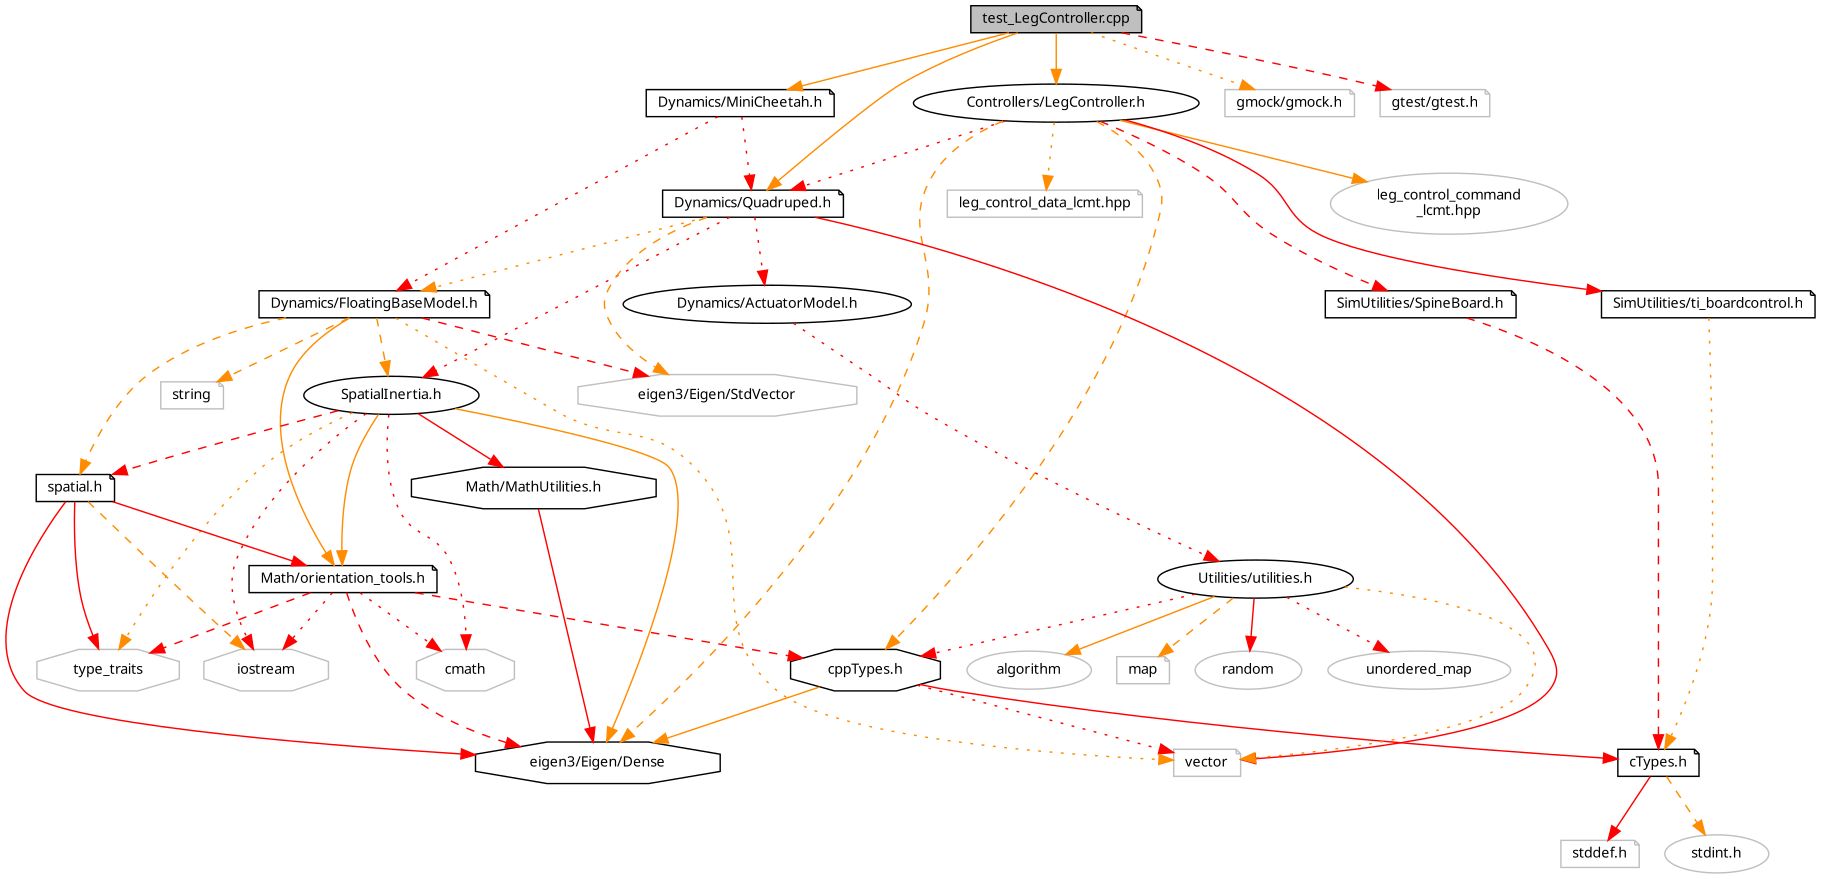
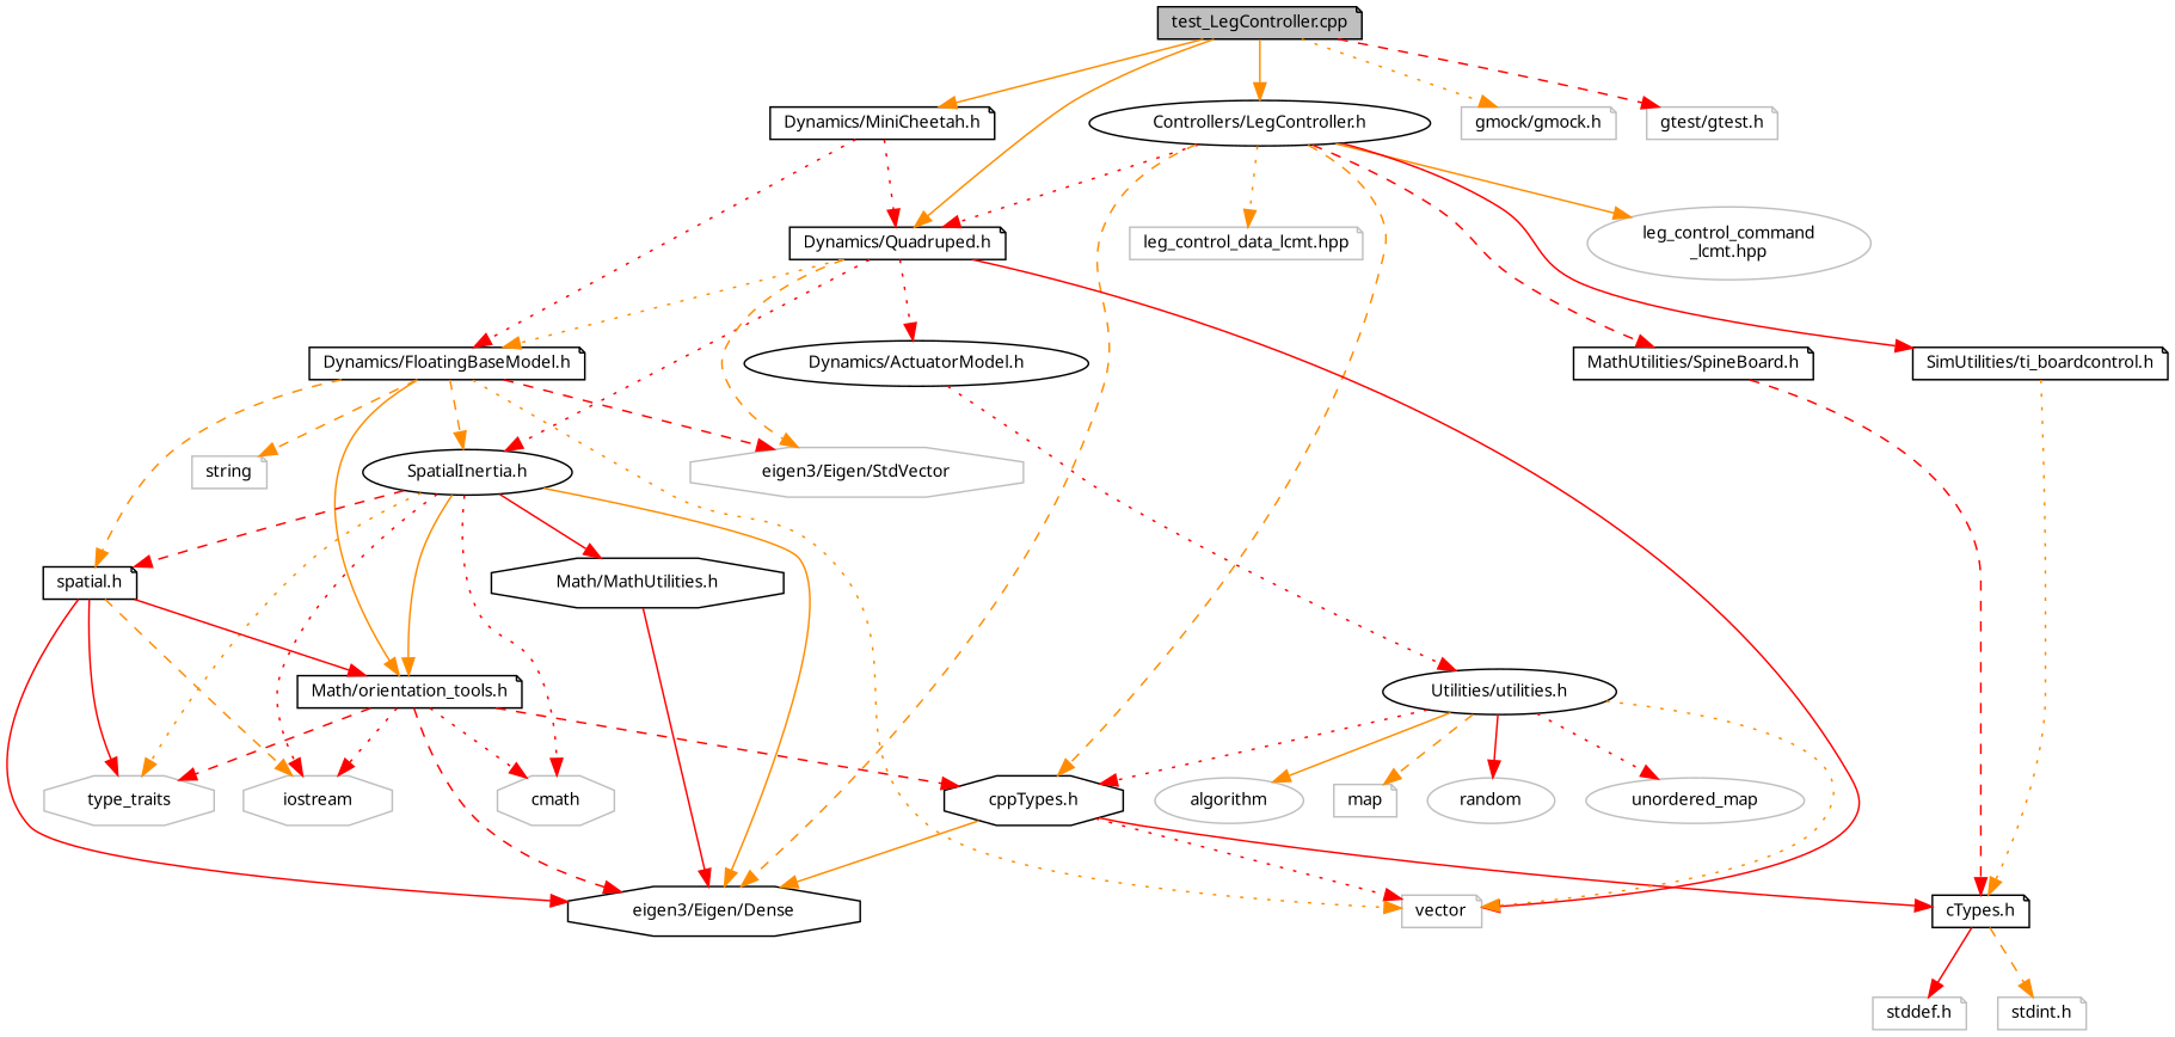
  digraph {
    fontname="Noto Sans"
    node [color=black fillcolor=white fontname="Noto Sans" fontsize=10 shape=note style=filled]
    edge [color=red fontname="Noto Sans" fontsize=10 labelfontname=FreeSans labelfontsize=10 style=dotted]
    n1 [fillcolor=grey75 fontcolor=black height=0.2 label="test_LegController.cpp" width=0.4]
    n2 [height=0.2 label="Controllers/LegController.h" shape=ellipse width=0.4]
    n3 [height=0.2 label="Dynamics/Quadruped.h" width=0.4]
    n4 [height=0.2 label="Dynamics/MiniCheetah.h" width=0.4]
    n5 [color=grey75 height=0.2 label="gmock/gmock.h" width=0.4]
    n6 [color=grey75 height=0.2 label="gtest/gtest.h" width=0.4]
    n7 [height=0.2 label="eigen3/Eigen/Dense" shape=octagon width=0.4]
    n8 [color=grey75 height=0.2 label="leg_control_command\l_lcmt.hpp" shape=ellipse width=0.4]
    n9 [color=grey75 height=0.2 label="leg_control_data_lcmt.hpp" width=0.4]
    n10 [height=0.2 label="cppTypes.h" shape=octagon width=0.4]
-   n11 [height=0.2 label="SimUtilities/SpineBoard.h" width=0.4]
+   n11 [height=0.2 label="MathUtilities/SpineBoard.h" width=0.4]
    n12 [height=0.2 label="SimUtilities/ti_boardcontrol.h" width=0.4]
    n13 [height=0.2 label="Dynamics/ActuatorModel.h" shape=ellipse width=0.4]
    n14 [color=grey75 height=0.2 label=vector width=0.4]
    n15 [height=0.2 label="Dynamics/FloatingBaseModel.h" width=0.4]
    n16 [height=0.2 label="SpatialInertia.h" shape=ellipse width=0.4]
    n17 [color=grey75 height=0.2 label="eigen3/Eigen/StdVector" shape=octagon width=0.4]
    n18 [height=0.2 label="cTypes.h" width=0.4]
    n19 [height=0.2 label="Utilities/utilities.h" shape=ellipse width=0.4]
    n20 [height=0.2 label="Math/orientation_tools.h" width=0.4]
    n21 [height=0.2 label="spatial.h" width=0.4]
    n22 [color=grey75 height=0.2 label=string width=0.4]
    n23 [height=0.2 label="Math/MathUtilities.h" shape=octagon width=0.4]
    n24 [color=grey75 height=0.2 label=cmath shape=octagon width=0.4]
    n25 [color=grey75 height=0.2 label=iostream shape=octagon width=0.4]
    n26 [color=grey75 height=0.2 label=type_traits shape=octagon width=0.4]
    n27 [color=grey75 height=0.2 label=algorithm shape=ellipse width=0.4]
    n28 [color=grey75 height=0.2 label=map width=0.4]
    n29 [color=grey75 height=0.2 label=random shape=ellipse width=0.4]
    n30 [color=grey75 height=0.2 label=unordered_map shape=ellipse width=0.4]
    n31 [color=grey75 height=0.2 label="stddef.h" width=0.4]
-   n32 [color=grey75 height=0.2 label="stdint.h" shape=ellipse width=0.4]
+   n32 [color=grey75 height=0.2 label="stdint.h" width=0.4]
    n1 -> n2 [color=darkorange style=solid]
    n1 -> n3 [color=darkorange style=solid]
    n1 -> n4 [color=darkorange style=solid]
    n1 -> n5 [color=darkorange]
    n1 -> n6 [style=dashed]
    n2 -> n3
    n2 -> n7 [color=darkorange style=dashed]
    n2 -> n8 [color=darkorange style=solid]
    n2 -> n9 [color=darkorange]
    n2 -> n10 [color=darkorange style=dashed]
    n2 -> n11 [style=dashed]
    n2 -> n12 [style=solid]
    n3 -> n13
    n3 -> n14 [style=solid]
    n3 -> n15 [color=darkorange]
    n3 -> n16
    n3 -> n17 [color=darkorange style=dashed]
    n4 -> n3
    n4 -> n15
    n10 -> n7 [color=darkorange style=solid]
    n10 -> n14
    n10 -> n18 [style=solid]
    n11 -> n18 [style=dashed]
    n12 -> n18 [color=darkorange]
    n13 -> n19
    n15 -> n14 [color=darkorange]
    n15 -> n16 [color=darkorange style=dashed]
    n15 -> n17 [style=dashed]
    n15 -> n20 [color=darkorange style=solid]
    n15 -> n21 [color=darkorange style=dashed]
    n15 -> n22 [color=darkorange style=dashed]
    n16 -> n7 [color=darkorange style=solid]
    n16 -> n20 [color=darkorange style=solid]
    n16 -> n21 [style=dashed]
    n16 -> n23 [style=solid]
    n16 -> n24
    n16 -> n25
    n16 -> n26 [color=darkorange]
    n18 -> n31 [style=solid]
    n18 -> n32 [color=darkorange style=dashed]
    n19 -> n10
    n19 -> n14 [color=darkorange]
    n19 -> n27 [color=darkorange style=solid]
    n19 -> n28 [color=darkorange style=dashed]
    n19 -> n29 [style=solid]
    n19 -> n30
    n20 -> n7 [style=dashed]
    n20 -> n10 [style=dashed]
    n20 -> n24
    n20 -> n25
    n20 -> n26 [style=dashed]
    n21 -> n7 [style=solid]
    n21 -> n20 [style=solid]
    n21 -> n25 [color=darkorange style=dashed]
    n21 -> n26 [style=solid]
    n23 -> n7 [style=solid]
  }
